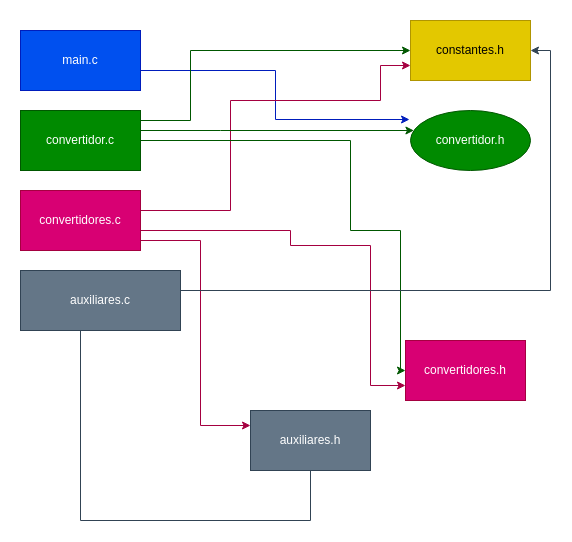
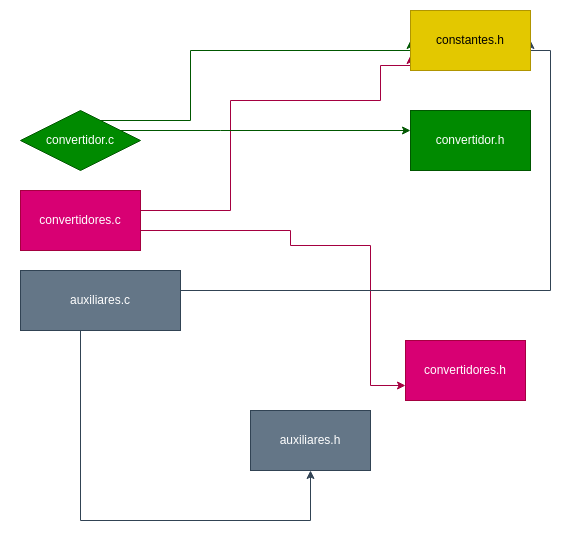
  <mxCell id="0" />
  <mxCell id="1" parent="0" />
- <mxCell id="2" style="edgeStyle=orthogonalEdgeStyle;rounded=0;orthogonalLoop=1;jettySize=auto;html=1;entryX=-0.008;entryY=0.15;entryDx=0;entryDy=0;entryPerimeter=0;fillColor=#0050ef;strokeColor=#001DBC;" edge="1" parent="1" source="3" target="9"><mxGeometry relative="1" as="geometry"><Array as="points"><mxPoint x="275" y="70" /><mxPoint x="275" y="119" /></Array></mxGeometry></mxCell>
- <mxCell id="3" value="main.c" style="rounded=0;whiteSpace=wrap;html=1;fillColor=#0050ef;strokeColor=#001DBC;fontColor=#ffffff;" parent="1" vertex="1"><mxGeometry x="20" y="30" width="120" height="60" as="geometry" /></mxCell>
  <mxCell id="4" style="edgeStyle=orthogonalEdgeStyle;rounded=0;orthogonalLoop=1;jettySize=auto;html=1;entryX=0;entryY=0.75;entryDx=0;entryDy=0;fillColor=#d80073;strokeColor=#A50040;" edge="1" parent="1" source="7" target="8"><mxGeometry relative="1" as="geometry"><Array as="points"><mxPoint x="290" y="230" /><mxPoint x="290" y="245" /><mxPoint x="370" y="245" /><mxPoint x="370" y="385" /></Array></mxGeometry></mxCell>
- <mxCell id="5" style="edgeStyle=orthogonalEdgeStyle;rounded=0;orthogonalLoop=1;jettySize=auto;html=1;entryX=0;entryY=0.25;entryDx=0;entryDy=0;fillColor=#d80073;strokeColor=#A50040;" edge="1" parent="1" source="7" target="17"><mxGeometry relative="1" as="geometry"><Array as="points"><mxPoint x="200" y="240" /><mxPoint x="200" y="425" /></Array></mxGeometry></mxCell>
  <mxCell id="6" style="edgeStyle=orthogonalEdgeStyle;rounded=0;orthogonalLoop=1;jettySize=auto;html=1;entryX=0;entryY=0.75;entryDx=0;entryDy=0;fillColor=#d80073;strokeColor=#A50040;" edge="1" parent="1" source="7" target="18"><mxGeometry relative="1" as="geometry"><Array as="points"><mxPoint x="230" y="210" /><mxPoint x="230" y="100" /><mxPoint x="380" y="100" /><mxPoint x="380" y="65" /></Array></mxGeometry></mxCell>
  <mxCell id="7" value="convertidores.c" style="rounded=0;whiteSpace=wrap;html=1;fillColor=#d80073;strokeColor=#A50040;fontColor=#ffffff;" parent="1" vertex="1"><mxGeometry x="20" y="190" width="120" height="60" as="geometry" /></mxCell>
  <mxCell id="8" value="convertidores.h" style="rounded=0;whiteSpace=wrap;html=1;fillColor=#d80073;strokeColor=#A50040;fontColor=#ffffff;" parent="1" vertex="1"><mxGeometry x="405" y="340" width="120" height="60" as="geometry" /></mxCell>
- <mxCell id="9" value="convertidor.h" style="ellipse;whiteSpace=wrap;html=1;fillColor=#008a00;strokeColor=#005700;fontColor=#ffffff;" parent="1" vertex="1"><mxGeometry x="410" y="110" width="120" height="60" as="geometry" /></mxCell>
+ <mxCell id="9" value="convertidor.h" style="rounded=0;whiteSpace=wrap;html=1;fillColor=#008a00;strokeColor=#005700;fontColor=#ffffff;" parent="1" vertex="1"><mxGeometry x="410" y="110" width="120" height="60" as="geometry" /></mxCell>
  <mxCell id="10" style="edgeStyle=orthogonalEdgeStyle;rounded=0;orthogonalLoop=1;jettySize=auto;html=1;fillColor=#008a00;strokeColor=#005700;" edge="1" parent="1" source="13" target="9"><mxGeometry relative="1" as="geometry"><Array as="points"><mxPoint x="220" y="130" /><mxPoint x="220" y="130" /></Array></mxGeometry></mxCell>
  <mxCell id="11" style="edgeStyle=orthogonalEdgeStyle;rounded=0;orthogonalLoop=1;jettySize=auto;html=1;entryX=0;entryY=0.5;entryDx=0;entryDy=0;fillColor=#008a00;strokeColor=#005700;" edge="1" parent="1" source="13" target="18"><mxGeometry relative="1" as="geometry"><Array as="points"><mxPoint x="190" y="120" /><mxPoint x="190" y="50" /></Array></mxGeometry></mxCell>
- <mxCell id="12" style="edgeStyle=orthogonalEdgeStyle;rounded=0;orthogonalLoop=1;jettySize=auto;html=1;entryX=0;entryY=0.5;entryDx=0;entryDy=0;fillColor=#008a00;strokeColor=#005700;" edge="1" parent="1" source="13" target="8"><mxGeometry relative="1" as="geometry"><Array as="points"><mxPoint x="350" y="140" /><mxPoint x="350" y="230" /><mxPoint x="400" y="230" /><mxPoint x="400" y="370" /></Array></mxGeometry></mxCell>
- <mxCell id="13" value="convertidor.c" style="rounded=0;whiteSpace=wrap;html=1;fillColor=#008a00;strokeColor=#005700;fontColor=#ffffff;" parent="1" vertex="1"><mxGeometry x="20" y="110" width="120" height="60" as="geometry" /></mxCell>
+ <mxCell id="13" value="convertidor.c" style="rhombus;whiteSpace=wrap;html=1;fillColor=#008a00;strokeColor=#005700;fontColor=#ffffff;" parent="1" vertex="1"><mxGeometry x="20" y="110" width="120" height="60" as="geometry" /></mxCell>
  <mxCell id="14" style="edgeStyle=orthogonalEdgeStyle;rounded=0;orthogonalLoop=1;jettySize=auto;html=1;entryX=1;entryY=0.5;entryDx=0;entryDy=0;fillColor=#647687;strokeColor=#314354;" edge="1" parent="1" source="16" target="18"><mxGeometry relative="1" as="geometry"><Array as="points"><mxPoint x="550" y="290" /><mxPoint x="550" y="50" /></Array></mxGeometry></mxCell>
- <mxCell id="15" style="edgeStyle=orthogonalEdgeStyle;rounded=0;orthogonalLoop=1;jettySize=auto;html=1;entryX=0.5;entryY=1;entryDx=0;entryDy=0;fillColor=#647687;strokeColor=#314354;endArrow=none;" edge="1" parent="1" source="16" target="17"><mxGeometry relative="1" as="geometry"><Array as="points"><mxPoint x="80" y="520" /><mxPoint x="310" y="520" /></Array></mxGeometry></mxCell>
+ <mxCell id="15" style="edgeStyle=orthogonalEdgeStyle;rounded=0;orthogonalLoop=1;jettySize=auto;html=1;entryX=0.5;entryY=1;entryDx=0;entryDy=0;fillColor=#647687;strokeColor=#314354;" edge="1" parent="1" source="16" target="17"><mxGeometry relative="1" as="geometry"><Array as="points"><mxPoint x="80" y="520" /><mxPoint x="310" y="520" /></Array></mxGeometry></mxCell>
  <mxCell id="16" value="auxiliares.c" style="rounded=0;whiteSpace=wrap;html=1;fillColor=#647687;strokeColor=#314354;fontColor=#ffffff;" parent="1" vertex="1"><mxGeometry x="20" y="270" width="160" height="60" as="geometry" /></mxCell>
  <mxCell id="17" value="auxiliares.h" style="rounded=0;whiteSpace=wrap;html=1;fillColor=#647687;strokeColor=#314354;fontColor=#ffffff;" parent="1" vertex="1"><mxGeometry x="250" y="410" width="120" height="60" as="geometry" /></mxCell>
- <mxCell id="18" value="constantes.h" style="rounded=0;whiteSpace=wrap;html=1;fillColor=#e3c800;strokeColor=#B09500;fontColor=#000000;" parent="1" vertex="1"><mxGeometry x="410" y="20" width="120" height="60" as="geometry" /></mxCell>
+ <mxCell id="18" value="constantes.h" style="rounded=0;whiteSpace=wrap;html=1;fillColor=#e3c800;strokeColor=#B09500;fontColor=#000000;" parent="1" vertex="1"><mxGeometry x="410" y="10" width="120" height="60" as="geometry" /></mxCell>
